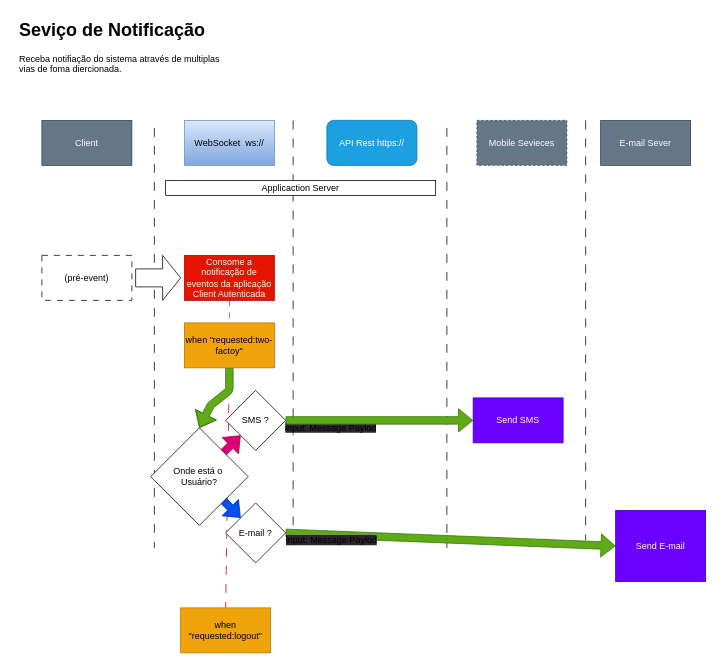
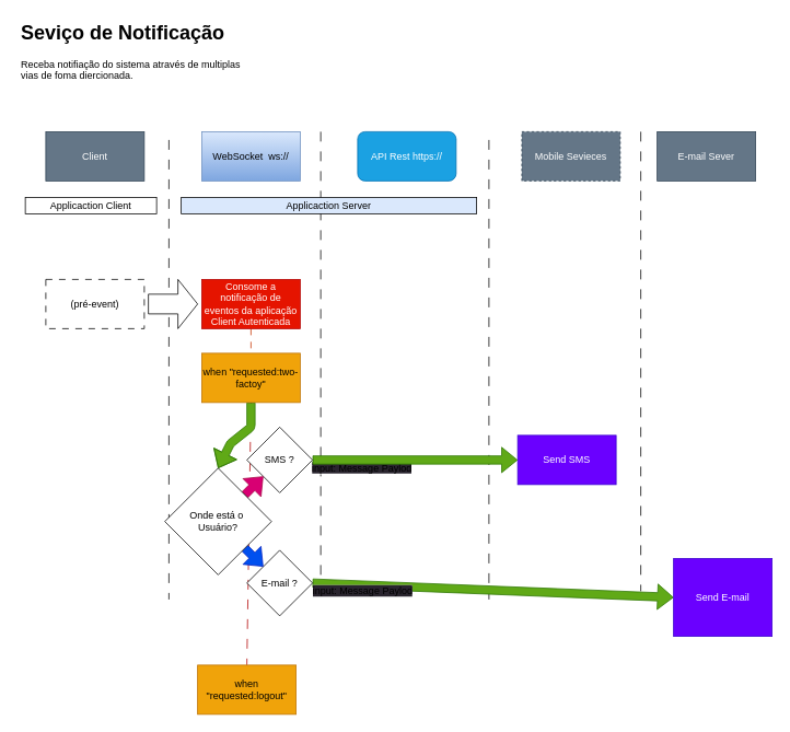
  <mxCell id="0" />
  <mxCell id="1" parent="0" />
  <mxCell id="2" value="WebSocket&amp;nbsp; ws://" style="whiteSpace=wrap;html=1;fillColor=#dae8fc;strokeColor=#6c8ebf;gradientColor=#7ea6e0;" vertex="1" parent="1"><mxGeometry x="245" y="160" width="120" height="60" as="geometry" /></mxCell>
  <mxCell id="3" value="API Rest https://" style="whiteSpace=wrap;html=1;fillColor=#1ba1e2;strokeColor=#006EAF;fontColor=#ffffff;rounded=1;" vertex="1" parent="1"><mxGeometry x="435" y="160" width="120" height="60" as="geometry" /></mxCell>
  <mxCell id="4" value="Client" style="whiteSpace=wrap;html=1;fillColor=#647687;fontColor=#ffffff;strokeColor=#314354;" vertex="1" parent="1"><mxGeometry x="55" y="160" width="120" height="60" as="geometry" /></mxCell>
  <mxCell id="5" value="" style="edgeStyle=none;orthogonalLoop=1;jettySize=auto;html=1;endArrow=none;endFill=0;dashed=1;dashPattern=12 12;" edge="1" parent="1"><mxGeometry width="100" relative="1" as="geometry"><mxPoint x="205" y="170" as="sourcePoint" /><mxPoint x="205" y="730" as="targetPoint" /><Array as="points" /></mxGeometry></mxCell>
  <mxCell id="6" value="" style="edgeStyle=none;orthogonalLoop=1;jettySize=auto;html=1;endArrow=none;endFill=0;dashed=1;dashPattern=12 12;" edge="1" parent="1"><mxGeometry width="100" relative="1" as="geometry"><mxPoint x="390" y="160" as="sourcePoint" /><mxPoint x="390" y="720" as="targetPoint" /><Array as="points" /></mxGeometry></mxCell>
  <mxCell id="7" value="" style="edgeStyle=none;orthogonalLoop=1;jettySize=auto;html=1;endArrow=none;endFill=0;dashed=1;dashPattern=12 12;" edge="1" parent="1"><mxGeometry width="100" relative="1" as="geometry"><mxPoint x="595" y="170" as="sourcePoint" /><mxPoint x="595" y="730" as="targetPoint" /><Array as="points" /></mxGeometry></mxCell>
  <mxCell id="8" value="Mobile Sevieces" style="whiteSpace=wrap;html=1;fillColor=#647687;fontColor=#ffffff;strokeColor=#314354;dashed=1;" vertex="1" parent="1"><mxGeometry x="635" y="160" width="120" height="60" as="geometry" /></mxCell>
  <mxCell id="9" value="&lt;h1&gt;Seviço de Notificação&lt;/h1&gt;&lt;p&gt;Receba notifiação do sistema através de multiplas vias de foma diercionada.&lt;/p&gt;" style="text;html=1;strokeColor=none;fillColor=none;spacing=5;spacingTop=-20;whiteSpace=wrap;overflow=hidden;rounded=0;" vertex="1" parent="1"><mxGeometry x="20" y="20" width="300" height="120" as="geometry" /></mxCell>
  <mxCell id="10" value="(pré-event)" style="whiteSpace=wrap;html=1;dashed=1;dashPattern=8 8;fillColor=none;" vertex="1" parent="1"><mxGeometry x="55" y="340" width="120" height="60" as="geometry" /></mxCell>
  <mxCell id="11" value="" style="shape=singleArrow;whiteSpace=wrap;html=1;arrowWidth=0.4;arrowSize=0.4;" vertex="1" parent="1"><mxGeometry x="180" y="340" width="60" height="60" as="geometry" /></mxCell>
  <mxCell id="12" style="edgeStyle=none;html=1;exitX=0.5;exitY=1;exitDx=0;exitDy=0;entryX=0.5;entryY=0;entryDx=0;entryDy=0;endArrow=none;endFill=0;dashed=1;dashPattern=8 8;fillColor=#fa6800;strokeColor=#C73500;" edge="1" parent="1" source="13" target="17"><mxGeometry relative="1" as="geometry" /></mxCell>
  <mxCell id="13" value="Consome a notificação de eventos da aplicação Client Autenticada" style="whiteSpace=wrap;html=1;fillColor=#e51400;fontColor=#ffffff;strokeColor=#B20000;" vertex="1" parent="1"><mxGeometry x="245" y="340" width="120" height="60" as="geometry" /></mxCell>
  <mxCell id="14" style="edgeStyle=none;html=1;exitX=0.5;exitY=1;exitDx=0;exitDy=0;entryX=0.5;entryY=0;entryDx=0;entryDy=0;dashed=1;dashPattern=12 12;endArrow=none;endFill=0;fillColor=#e51400;strokeColor=#B20000;" edge="1" parent="1" source="17" target="18"><mxGeometry relative="1" as="geometry" /></mxCell>
  <mxCell id="15" style="edgeStyle=none;html=1;exitX=0.5;exitY=1;exitDx=0;exitDy=0;endArrow=block;endFill=0;shape=flexArrow;fillColor=#60a917;strokeColor=#2D7600;entryX=0.5;entryY=0;entryDx=0;entryDy=0;" edge="1" parent="1" source="17" target="31"><mxGeometry relative="1" as="geometry"><mxPoint x="620" y="460" as="targetPoint" /><Array as="points"><mxPoint x="305" y="520" /><mxPoint x="280" y="540" /></Array></mxGeometry></mxCell>
  <mxCell id="16" value="&lt;span style=&quot;font-size: 12px; background-color: rgb(42, 37, 47);&quot;&gt;input: Message Paylod&lt;/span&gt;" style="edgeLabel;html=1;align=center;verticalAlign=middle;resizable=0;points=[];" vertex="1" connectable="0" parent="15"><mxGeometry x="-0.089" y="4" relative="1" as="geometry"><mxPoint x="143" y="38" as="offset" /></mxGeometry></mxCell>
  <mxCell id="17" value="when &quot;requested:two-factoy&quot;" style="whiteSpace=wrap;html=1;fillColor=#f0a30a;fontColor=#000000;strokeColor=#BD7000;" vertex="1" parent="1"><mxGeometry x="245" y="430" width="120" height="60" as="geometry" /></mxCell>
  <mxCell id="18" value="when &quot;requested:logout&quot;" style="whiteSpace=wrap;html=1;fillColor=#f0a30a;fontColor=#000000;strokeColor=#BD7000;" vertex="1" parent="1"><mxGeometry x="240" y="810" width="120" height="60" as="geometry" /></mxCell>
  <mxCell id="19" value="Send SMS" style="whiteSpace=wrap;html=1;fillColor=#6a00ff;fontColor=#ffffff;strokeColor=#3700CC;" vertex="1" parent="1"><mxGeometry x="630" y="530" width="120" height="60" as="geometry" /></mxCell>
  <mxCell id="20" style="edgeStyle=none;shape=flexArrow;html=1;exitX=1;exitY=0.5;exitDx=0;exitDy=0;endArrow=block;endFill=0;fillColor=#60a917;strokeColor=#2D7600;entryX=0;entryY=0.5;entryDx=0;entryDy=0;" edge="1" parent="1" source="21" target="19"><mxGeometry relative="1" as="geometry"><mxPoint x="630" y="460" as="targetPoint" /></mxGeometry></mxCell>
  <mxCell id="21" value="SMS ?" style="rhombus;whiteSpace=wrap;html=1;" vertex="1" parent="1"><mxGeometry x="300" y="520" width="80" height="80" as="geometry" /></mxCell>
- <mxCell id="22" value="Applicaction Server" style="whiteSpace=wrap;html=1;" vertex="1" parent="1"><mxGeometry x="220" y="240" width="360" height="20" as="geometry" /></mxCell>
+ <mxCell id="22" value="Applicaction Server" style="whiteSpace=wrap;html=1;fillColor=#dae8fc;" vertex="1" parent="1"><mxGeometry x="220" y="240" width="360" height="20" as="geometry" /></mxCell>
+ <mxCell id="23" value="Applicaction Client" style="whiteSpace=wrap;html=1;" vertex="1" parent="1"><mxGeometry x="30" y="240" width="160" height="20" as="geometry" /></mxCell>
  <mxCell id="24" value="E-mail Sever" style="whiteSpace=wrap;html=1;fillColor=#647687;fontColor=#ffffff;strokeColor=#314354;" vertex="1" parent="1"><mxGeometry x="800" y="160" width="120" height="60" as="geometry" /></mxCell>
  <mxCell id="25" value="" style="edgeStyle=none;orthogonalLoop=1;jettySize=auto;html=1;endArrow=none;endFill=0;dashed=1;dashPattern=12 12;" edge="1" parent="1"><mxGeometry width="100" relative="1" as="geometry"><mxPoint x="780" y="160" as="sourcePoint" /><mxPoint x="780" y="720" as="targetPoint" /><Array as="points" /></mxGeometry></mxCell>
  <mxCell id="26" style="edgeStyle=none;shape=flexArrow;html=1;exitX=1;exitY=0.5;exitDx=0;exitDy=0;entryX=0;entryY=0.5;entryDx=0;entryDy=0;endArrow=block;endFill=0;fillColor=#60a917;strokeColor=#2D7600;" edge="1" parent="1" source="27" target="28"><mxGeometry relative="1" as="geometry" /></mxCell>
  <mxCell id="27" value="E-mail ?" style="rhombus;whiteSpace=wrap;html=1;" vertex="1" parent="1"><mxGeometry x="300" y="670" width="80" height="80" as="geometry" /></mxCell>
  <mxCell id="28" value="Send E-mail" style="whiteSpace=wrap;html=1;fillColor=#6a00ff;fontColor=#ffffff;strokeColor=#3700CC;" vertex="1" parent="1"><mxGeometry x="820" y="680" width="120" height="95" as="geometry" /></mxCell>
  <mxCell id="29" style="edgeStyle=none;shape=flexArrow;html=1;exitX=1;exitY=1;exitDx=0;exitDy=0;endArrow=block;endFill=0;fillColor=#0050ef;strokeColor=#001DBC;" edge="1" parent="1" source="31" target="27"><mxGeometry relative="1" as="geometry" /></mxCell>
  <mxCell id="30" style="edgeStyle=none;shape=flexArrow;html=1;exitX=1;exitY=0;exitDx=0;exitDy=0;entryX=0;entryY=1;entryDx=0;entryDy=0;endArrow=block;endFill=0;fillColor=#d80073;strokeColor=#A50040;" edge="1" parent="1" source="31" target="21"><mxGeometry relative="1" as="geometry" /></mxCell>
  <mxCell id="31" value="Onde está o&amp;nbsp;&lt;br&gt;Usuário?" style="rhombus;whiteSpace=wrap;html=1;" vertex="1" parent="1"><mxGeometry x="200" y="570" width="130" height="130" as="geometry" /></mxCell>
  <mxCell id="32" value="&lt;span style=&quot;font-size: 12px; background-color: rgb(42, 37, 47);&quot;&gt;input: Message Paylod&lt;/span&gt;" style="edgeLabel;html=1;align=center;verticalAlign=middle;resizable=0;points=[];" vertex="1" connectable="0" parent="1"><mxGeometry x="440.004" y="719.995" as="geometry" /></mxCell>
